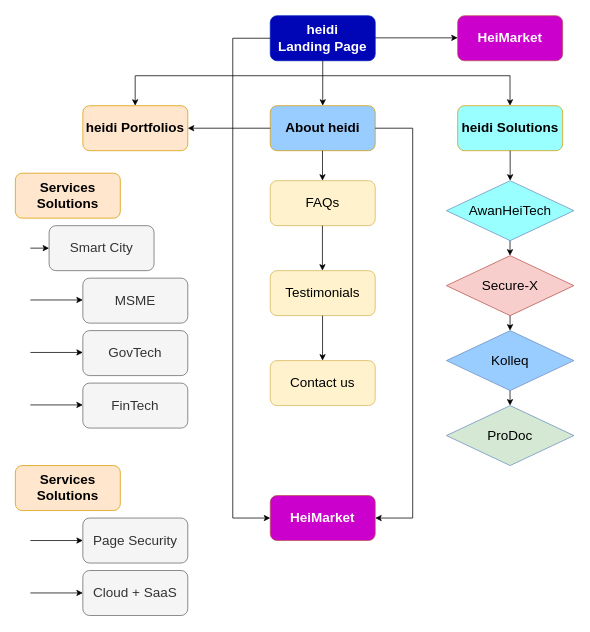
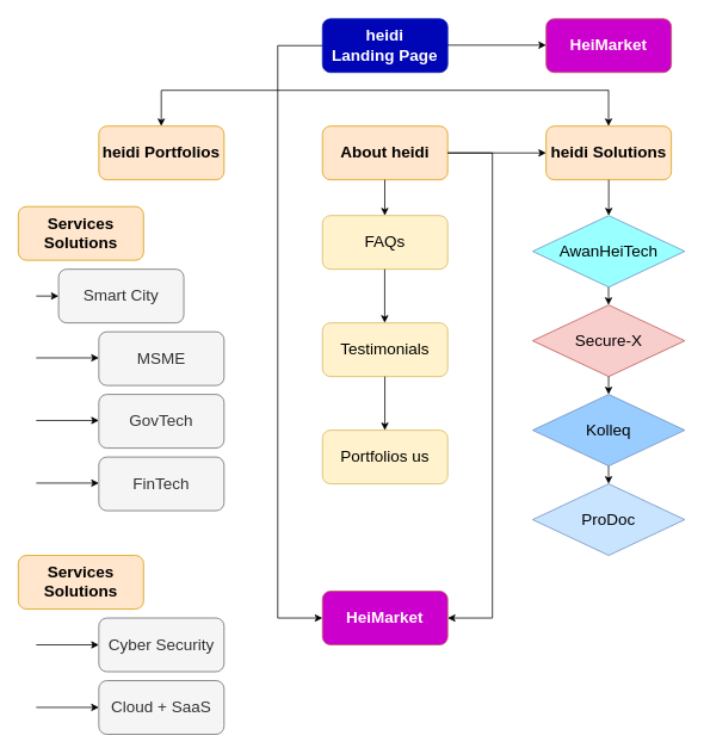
  <mxCell id="0" />
  <mxCell id="1" parent="0" />
  <mxCell id="2" value="&lt;font style=&quot;font-size: 18px;&quot;&gt;heidi&lt;br&gt;Landing Page&lt;/font&gt;" style="rounded=1;whiteSpace=wrap;html=1;fontStyle=1;fillColor=#0006B5;strokeColor=#001DBC;fontColor=#ffffff;" vertex="1" parent="1"><mxGeometry x="360" y="20" width="140" height="60" as="geometry" /></mxCell>
- <mxCell id="3" value="&lt;font style=&quot;font-size: 18px;&quot;&gt;About heidi&lt;/font&gt;" style="rounded=1;whiteSpace=wrap;html=1;fontStyle=1;fillColor=#99ccff;strokeColor=#d79b00;" vertex="1" parent="1"><mxGeometry x="360" y="140" width="140" height="60" as="geometry" /></mxCell>
+ <mxCell id="3" value="&lt;font style=&quot;font-size: 18px;&quot;&gt;About heidi&lt;/font&gt;" style="rounded=1;whiteSpace=wrap;html=1;fontStyle=1;fillColor=#ffe6cc;strokeColor=#d79b00;" vertex="1" parent="1"><mxGeometry x="360" y="140" width="140" height="60" as="geometry" /></mxCell>
  <mxCell id="4" value="&lt;font style=&quot;font-size: 18px;&quot;&gt;heidi Portfolios&lt;/font&gt;" style="rounded=1;whiteSpace=wrap;html=1;fontStyle=1;fillColor=#ffe6cc;strokeColor=#d79b00;" vertex="1" parent="1"><mxGeometry x="110" y="140" width="140" height="60" as="geometry" /></mxCell>
- <mxCell id="5" value="&lt;font style=&quot;font-size: 18px;&quot;&gt;heidi Solutions&lt;/font&gt;" style="rounded=1;whiteSpace=wrap;html=1;fontStyle=1;fillColor=#99ffff;strokeColor=#d79b00;" vertex="1" parent="1"><mxGeometry x="610" y="140" width="140" height="60" as="geometry" /></mxCell>
+ <mxCell id="5" value="&lt;font style=&quot;font-size: 18px;&quot;&gt;heidi Solutions&lt;/font&gt;" style="rounded=1;whiteSpace=wrap;html=1;fontStyle=1;fillColor=#ffe6cc;strokeColor=#d79b00;" vertex="1" parent="1"><mxGeometry x="610" y="140" width="140" height="60" as="geometry" /></mxCell>
  <mxCell id="6" value="&lt;font style=&quot;font-size: 18px;&quot;&gt;FAQs&lt;/font&gt;" style="rounded=1;whiteSpace=wrap;html=1;fillColor=#fff2cc;strokeColor=#d6b656;" vertex="1" parent="1"><mxGeometry x="360" y="240" width="140" height="60" as="geometry" /></mxCell>
- <mxCell id="7" value="" style="endArrow=classic;html=1;rounded=0;fontSize=18;exitX=0.5;exitY=1;exitDx=0;exitDy=0;entryX=0.5;entryY=0;entryDx=0;entryDy=0;" edge="1" parent="1" source="2" target="3"><mxGeometry width="50" height="50" relative="1" as="geometry"><mxPoint x="450" y="310" as="sourcePoint" /><mxPoint x="500" y="260" as="targetPoint" /></mxGeometry></mxCell>
  <mxCell id="8" value="" style="endArrow=classic;html=1;rounded=0;fontSize=18;exitX=0.5;exitY=1;exitDx=0;exitDy=0;entryX=0.5;entryY=0;entryDx=0;entryDy=0;" edge="1" parent="1"><mxGeometry width="50" height="50" relative="1" as="geometry"><mxPoint x="429.58" y="300" as="sourcePoint" /><mxPoint x="429.58" y="360" as="targetPoint" /></mxGeometry></mxCell>
  <mxCell id="9" value="&lt;font style=&quot;font-size: 18px;&quot;&gt;Testimonials&lt;/font&gt;" style="rounded=1;whiteSpace=wrap;html=1;fillColor=#fff2cc;strokeColor=#d6b656;" vertex="1" parent="1"><mxGeometry x="360" y="360" width="140" height="60" as="geometry" /></mxCell>
- <mxCell id="10" value="&lt;font style=&quot;font-size: 18px;&quot;&gt;Contact us&lt;/font&gt;" style="rounded=1;whiteSpace=wrap;html=1;fillColor=#fff2cc;strokeColor=#d6b656;" vertex="1" parent="1"><mxGeometry x="360" y="480" width="140" height="60" as="geometry" /></mxCell>
+ <mxCell id="10" value="&lt;font style=&quot;font-size: 18px;&quot;&gt;Portfolios us&lt;/font&gt;" style="rounded=1;whiteSpace=wrap;html=1;fillColor=#fff2cc;strokeColor=#d6b656;" vertex="1" parent="1"><mxGeometry x="360" y="480" width="140" height="60" as="geometry" /></mxCell>
  <mxCell id="11" value="" style="endArrow=classic;html=1;rounded=0;fontSize=18;exitX=0.5;exitY=1;exitDx=0;exitDy=0;entryX=0.5;entryY=0;entryDx=0;entryDy=0;" edge="1" parent="1"><mxGeometry width="50" height="50" relative="1" as="geometry"><mxPoint x="429.76" y="420" as="sourcePoint" /><mxPoint x="429.76" y="480" as="targetPoint" /></mxGeometry></mxCell>
  <mxCell id="12" value="&lt;span style=&quot;font-size: 18px;&quot;&gt;HeiMarket&lt;/span&gt;" style="rounded=1;whiteSpace=wrap;html=1;fillColor=#CC00CC;strokeColor=#b85450;fontStyle=1;fontColor=#FFFCFC;" vertex="1" parent="1"><mxGeometry x="360" y="660" width="140" height="60" as="geometry" /></mxCell>
  <mxCell id="13" value="" style="endArrow=classic;html=1;rounded=0;fontSize=18;exitX=0.5;exitY=1;exitDx=0;exitDy=0;" edge="1" parent="1" source="5"><mxGeometry width="50" height="50" relative="1" as="geometry"><mxPoint x="450" y="230" as="sourcePoint" /><mxPoint x="680" y="240" as="targetPoint" /></mxGeometry></mxCell>
  <mxCell id="14" value="" style="endArrow=classic;html=1;rounded=0;fontSize=18;exitX=0.5;exitY=1;exitDx=0;exitDy=0;" edge="1" parent="1"><mxGeometry width="50" height="50" relative="1" as="geometry"><mxPoint x="679.8" y="300" as="sourcePoint" /><mxPoint x="679.8" y="340" as="targetPoint" /></mxGeometry></mxCell>
  <mxCell id="15" value="" style="endArrow=classic;html=1;rounded=0;fontSize=18;exitX=0.5;exitY=1;exitDx=0;exitDy=0;" edge="1" parent="1"><mxGeometry width="50" height="50" relative="1" as="geometry"><mxPoint x="679.86" y="400" as="sourcePoint" /><mxPoint x="679.86" y="440" as="targetPoint" /></mxGeometry></mxCell>
  <mxCell id="16" value="" style="endArrow=classic;html=1;rounded=0;fontSize=18;exitX=0.5;exitY=1;exitDx=0;exitDy=0;" edge="1" parent="1"><mxGeometry width="50" height="50" relative="1" as="geometry"><mxPoint x="679.83" y="500" as="sourcePoint" /><mxPoint x="679.83" y="540" as="targetPoint" /></mxGeometry></mxCell>
  <mxCell id="17" value="&lt;font style=&quot;font-size: 18px;&quot;&gt;Smart City&lt;/font&gt;" style="rounded=1;whiteSpace=wrap;html=1;fontStyle=0;fillColor=#f5f5f5;strokeColor=#666666;fontColor=#333333;" vertex="1" parent="1"><mxGeometry x="65" y="300" width="140" height="60" as="geometry" /></mxCell>
  <mxCell id="18" value="&lt;font style=&quot;font-size: 18px;&quot;&gt;MSME&lt;/font&gt;" style="rounded=1;whiteSpace=wrap;html=1;fontStyle=0;fillColor=#f5f5f5;strokeColor=#666666;fontColor=#333333;" vertex="1" parent="1"><mxGeometry x="110" y="370" width="140" height="60" as="geometry" /></mxCell>
  <mxCell id="19" value="&lt;font style=&quot;font-size: 18px;&quot;&gt;GovTech&lt;/font&gt;" style="rounded=1;whiteSpace=wrap;html=1;fontStyle=0;fillColor=#f5f5f5;strokeColor=#666666;fontColor=#333333;" vertex="1" parent="1"><mxGeometry x="110" y="440" width="140" height="60" as="geometry" /></mxCell>
  <mxCell id="20" value="&lt;font style=&quot;font-size: 18px;&quot;&gt;FinTech&lt;/font&gt;" style="rounded=1;whiteSpace=wrap;html=1;fontStyle=0;fillColor=#f5f5f5;strokeColor=#666666;fontColor=#333333;" vertex="1" parent="1"><mxGeometry x="110" y="510" width="140" height="60" as="geometry" /></mxCell>
  <mxCell id="21" value="&lt;font style=&quot;font-size: 18px;&quot;&gt;Cloud + SaaS&lt;/font&gt;" style="rounded=1;whiteSpace=wrap;html=1;fontStyle=0;fillColor=#f5f5f5;strokeColor=#666666;fontColor=#333333;" vertex="1" parent="1"><mxGeometry x="110" y="760" width="140" height="60" as="geometry" /></mxCell>
- <mxCell id="22" value="&lt;font style=&quot;font-size: 18px;&quot;&gt;Page Security&lt;/font&gt;" style="rounded=1;whiteSpace=wrap;html=1;fontStyle=0;fillColor=#f5f5f5;strokeColor=#666666;fontColor=#333333;" vertex="1" parent="1"><mxGeometry x="110" y="690" width="140" height="60" as="geometry" /></mxCell>
+ <mxCell id="22" value="&lt;font style=&quot;font-size: 18px;&quot;&gt;Cyber Security&lt;/font&gt;" style="rounded=1;whiteSpace=wrap;html=1;fontStyle=0;fillColor=#f5f5f5;strokeColor=#666666;fontColor=#333333;" vertex="1" parent="1"><mxGeometry x="110" y="690" width="140" height="60" as="geometry" /></mxCell>
  <mxCell id="23" value="" style="endArrow=none;html=1;rounded=0;fontSize=18;" edge="1" parent="1"><mxGeometry width="50" height="50" relative="1" as="geometry"><mxPoint x="180" y="100" as="sourcePoint" /><mxPoint x="680" y="100" as="targetPoint" /></mxGeometry></mxCell>
  <mxCell id="24" value="" style="endArrow=classic;html=1;rounded=0;fontSize=18;exitX=0.5;exitY=1;exitDx=0;exitDy=0;" edge="1" parent="1"><mxGeometry width="50" height="50" relative="1" as="geometry"><mxPoint x="179.81" y="100" as="sourcePoint" /><mxPoint x="179.81" y="140" as="targetPoint" /></mxGeometry></mxCell>
  <mxCell id="25" value="" style="endArrow=classic;html=1;rounded=0;fontSize=18;exitX=0.5;exitY=1;exitDx=0;exitDy=0;" edge="1" parent="1"><mxGeometry width="50" height="50" relative="1" as="geometry"><mxPoint x="679.81" y="100" as="sourcePoint" /><mxPoint x="679.81" y="140" as="targetPoint" /></mxGeometry></mxCell>
- <mxCell id="26" value="" style="endArrow=classic;html=1;rounded=0;fontSize=18;fontColor=#FFFFFF;entryX=1;entryY=0.5;entryDx=0;entryDy=0;exitX=0;exitY=0.5;exitDx=0;exitDy=0;" edge="1" parent="1" source="3" target="4"><mxGeometry width="50" height="50" relative="1" as="geometry"><mxPoint x="430" y="270" as="sourcePoint" /><mxPoint x="480" y="220" as="targetPoint" /></mxGeometry></mxCell>
+ <mxCell id="27" value="" style="endArrow=classic;html=1;rounded=0;fontSize=18;fontColor=#FFFFFF;entryX=0;entryY=0.5;entryDx=0;entryDy=0;exitX=1;exitY=0.5;exitDx=0;exitDy=0;" edge="1" parent="1" source="3" target="5"><mxGeometry width="50" height="50" relative="1" as="geometry"><mxPoint x="370" y="180" as="sourcePoint" /><mxPoint x="260" y="180" as="targetPoint" /></mxGeometry></mxCell>
  <mxCell id="28" value="" style="endArrow=classic;html=1;rounded=0;fontSize=18;exitX=0.5;exitY=1;exitDx=0;exitDy=0;" edge="1" parent="1"><mxGeometry width="50" height="50" relative="1" as="geometry"><mxPoint x="429.68" y="200" as="sourcePoint" /><mxPoint x="429.68" y="240" as="targetPoint" /></mxGeometry></mxCell>
  <mxCell id="29" value="" style="endArrow=classic;html=1;rounded=0;fontSize=18;fontColor=#000000;entryX=0;entryY=0.5;entryDx=0;entryDy=0;exitX=0;exitY=0.5;exitDx=0;exitDy=0;" edge="1" parent="1" source="2" target="12"><mxGeometry width="50" height="50" relative="1" as="geometry"><mxPoint x="330" y="520" as="sourcePoint" /><mxPoint x="380" y="470" as="targetPoint" /><Array as="points"><mxPoint x="310" y="50" /><mxPoint x="310" y="690" /></Array></mxGeometry></mxCell>
  <mxCell id="30" value="" style="endArrow=classic;html=1;rounded=0;fontSize=18;fontColor=#000000;entryX=1;entryY=0.5;entryDx=0;entryDy=0;exitX=1;exitY=0.5;exitDx=0;exitDy=0;" edge="1" parent="1" source="3" target="12"><mxGeometry width="50" height="50" relative="1" as="geometry"><mxPoint x="370" y="60" as="sourcePoint" /><mxPoint x="370" y="700" as="targetPoint" /><Array as="points"><mxPoint x="550" y="170" /><mxPoint x="550" y="690" /></Array></mxGeometry></mxCell>
  <mxCell id="31" value="AwanHeiTech" style="rhombus;whiteSpace=wrap;html=1;fontSize=18;fillColor=#99FFFF;strokeColor=#6c8ebf;" vertex="1" parent="1"><mxGeometry x="595" y="240" width="170" height="80" as="geometry" /></mxCell>
  <mxCell id="32" value="Secure-X" style="rhombus;whiteSpace=wrap;html=1;fontSize=18;fillColor=#f8cecc;strokeColor=#b85450;" vertex="1" parent="1"><mxGeometry x="595" y="340" width="170" height="80" as="geometry" /></mxCell>
  <mxCell id="33" value="Kolleq" style="rhombus;whiteSpace=wrap;html=1;fontSize=18;fillColor=#99CCFF;strokeColor=#6c8ebf;" vertex="1" parent="1"><mxGeometry x="595" y="440" width="170" height="80" as="geometry" /></mxCell>
- <mxCell id="34" value="ProDoc" style="rhombus;whiteSpace=wrap;html=1;fontSize=18;fillColor=#d5e8d4;strokeColor=#6c8ebf;" vertex="1" parent="1"><mxGeometry x="595" y="540" width="170" height="80" as="geometry" /></mxCell>
+ <mxCell id="34" value="ProDoc" style="rhombus;whiteSpace=wrap;html=1;fontSize=18;fillColor=#C9E4FF;strokeColor=#6c8ebf;" vertex="1" parent="1"><mxGeometry x="595" y="540" width="170" height="80" as="geometry" /></mxCell>
  <mxCell id="35" value="&lt;font style=&quot;font-size: 18px;&quot;&gt;Services Solutions&lt;/font&gt;" style="rounded=1;whiteSpace=wrap;html=1;fontStyle=1;fillColor=#ffe6cc;strokeColor=#d79b00;" vertex="1" parent="1"><mxGeometry x="20" y="230" width="140" height="60" as="geometry" /></mxCell>
  <mxCell id="36" value="" style="endArrow=classic;html=1;rounded=0;fontSize=18;fontColor=#FFFCFC;entryX=0;entryY=0.5;entryDx=0;entryDy=0;" edge="1" parent="1" target="17"><mxGeometry width="50" height="50" relative="1" as="geometry"><mxPoint x="40" y="330" as="sourcePoint" /><mxPoint x="170" y="230" as="targetPoint" /></mxGeometry></mxCell>
  <mxCell id="37" value="" style="endArrow=classic;html=1;rounded=0;fontSize=18;fontColor=#FFFCFC;entryX=0;entryY=0.5;entryDx=0;entryDy=0;" edge="1" parent="1"><mxGeometry width="50" height="50" relative="1" as="geometry"><mxPoint x="40" y="399.13" as="sourcePoint" /><mxPoint x="110" y="399.13" as="targetPoint" /></mxGeometry></mxCell>
  <mxCell id="38" value="" style="endArrow=classic;html=1;rounded=0;fontSize=18;fontColor=#FFFCFC;entryX=0;entryY=0.5;entryDx=0;entryDy=0;" edge="1" parent="1"><mxGeometry width="50" height="50" relative="1" as="geometry"><mxPoint x="40" y="539.13" as="sourcePoint" /><mxPoint x="110" y="539.13" as="targetPoint" /></mxGeometry></mxCell>
  <mxCell id="39" value="" style="endArrow=classic;html=1;rounded=0;fontSize=18;fontColor=#FFFCFC;entryX=0;entryY=0.5;entryDx=0;entryDy=0;" edge="1" parent="1"><mxGeometry width="50" height="50" relative="1" as="geometry"><mxPoint x="40" y="789.91" as="sourcePoint" /><mxPoint x="110" y="789.91" as="targetPoint" /></mxGeometry></mxCell>
  <mxCell id="40" value="" style="endArrow=classic;html=1;rounded=0;fontSize=18;fontColor=#FFFCFC;entryX=0;entryY=0.5;entryDx=0;entryDy=0;" edge="1" parent="1"><mxGeometry width="50" height="50" relative="1" as="geometry"><mxPoint x="40" y="720" as="sourcePoint" /><mxPoint x="110" y="720" as="targetPoint" /></mxGeometry></mxCell>
  <mxCell id="41" value="&lt;font style=&quot;font-size: 18px;&quot;&gt;Services Solutions&lt;/font&gt;" style="rounded=1;whiteSpace=wrap;html=1;fontStyle=1;fillColor=#ffe6cc;strokeColor=#d79b00;" vertex="1" parent="1"><mxGeometry x="20" y="620" width="140" height="60" as="geometry" /></mxCell>
  <mxCell id="42" value="" style="endArrow=classic;html=1;rounded=0;fontSize=18;fontColor=#FFFCFC;entryX=0;entryY=0.5;entryDx=0;entryDy=0;" edge="1" parent="1"><mxGeometry width="50" height="50" relative="1" as="geometry"><mxPoint x="40" y="469.13" as="sourcePoint" /><mxPoint x="110" y="469.13" as="targetPoint" /></mxGeometry></mxCell>
  <mxCell id="43" value="&lt;span style=&quot;font-size: 18px;&quot;&gt;HeiMarket&lt;/span&gt;" style="rounded=1;whiteSpace=wrap;html=1;fillColor=#CC00CC;strokeColor=#b85450;fontStyle=1;fontColor=#FFFCFC;" vertex="1" parent="1"><mxGeometry x="610" y="20" width="140" height="60" as="geometry" /></mxCell>
  <mxCell id="44" value="" style="endArrow=classic;html=1;rounded=0;fontSize=18;fontColor=#FFFFFF;entryX=0;entryY=0.5;entryDx=0;entryDy=0;exitX=1;exitY=0.5;exitDx=0;exitDy=0;" edge="1" parent="1"><mxGeometry width="50" height="50" relative="1" as="geometry"><mxPoint x="500" y="49.47" as="sourcePoint" /><mxPoint x="610" y="49.47" as="targetPoint" /></mxGeometry></mxCell>
